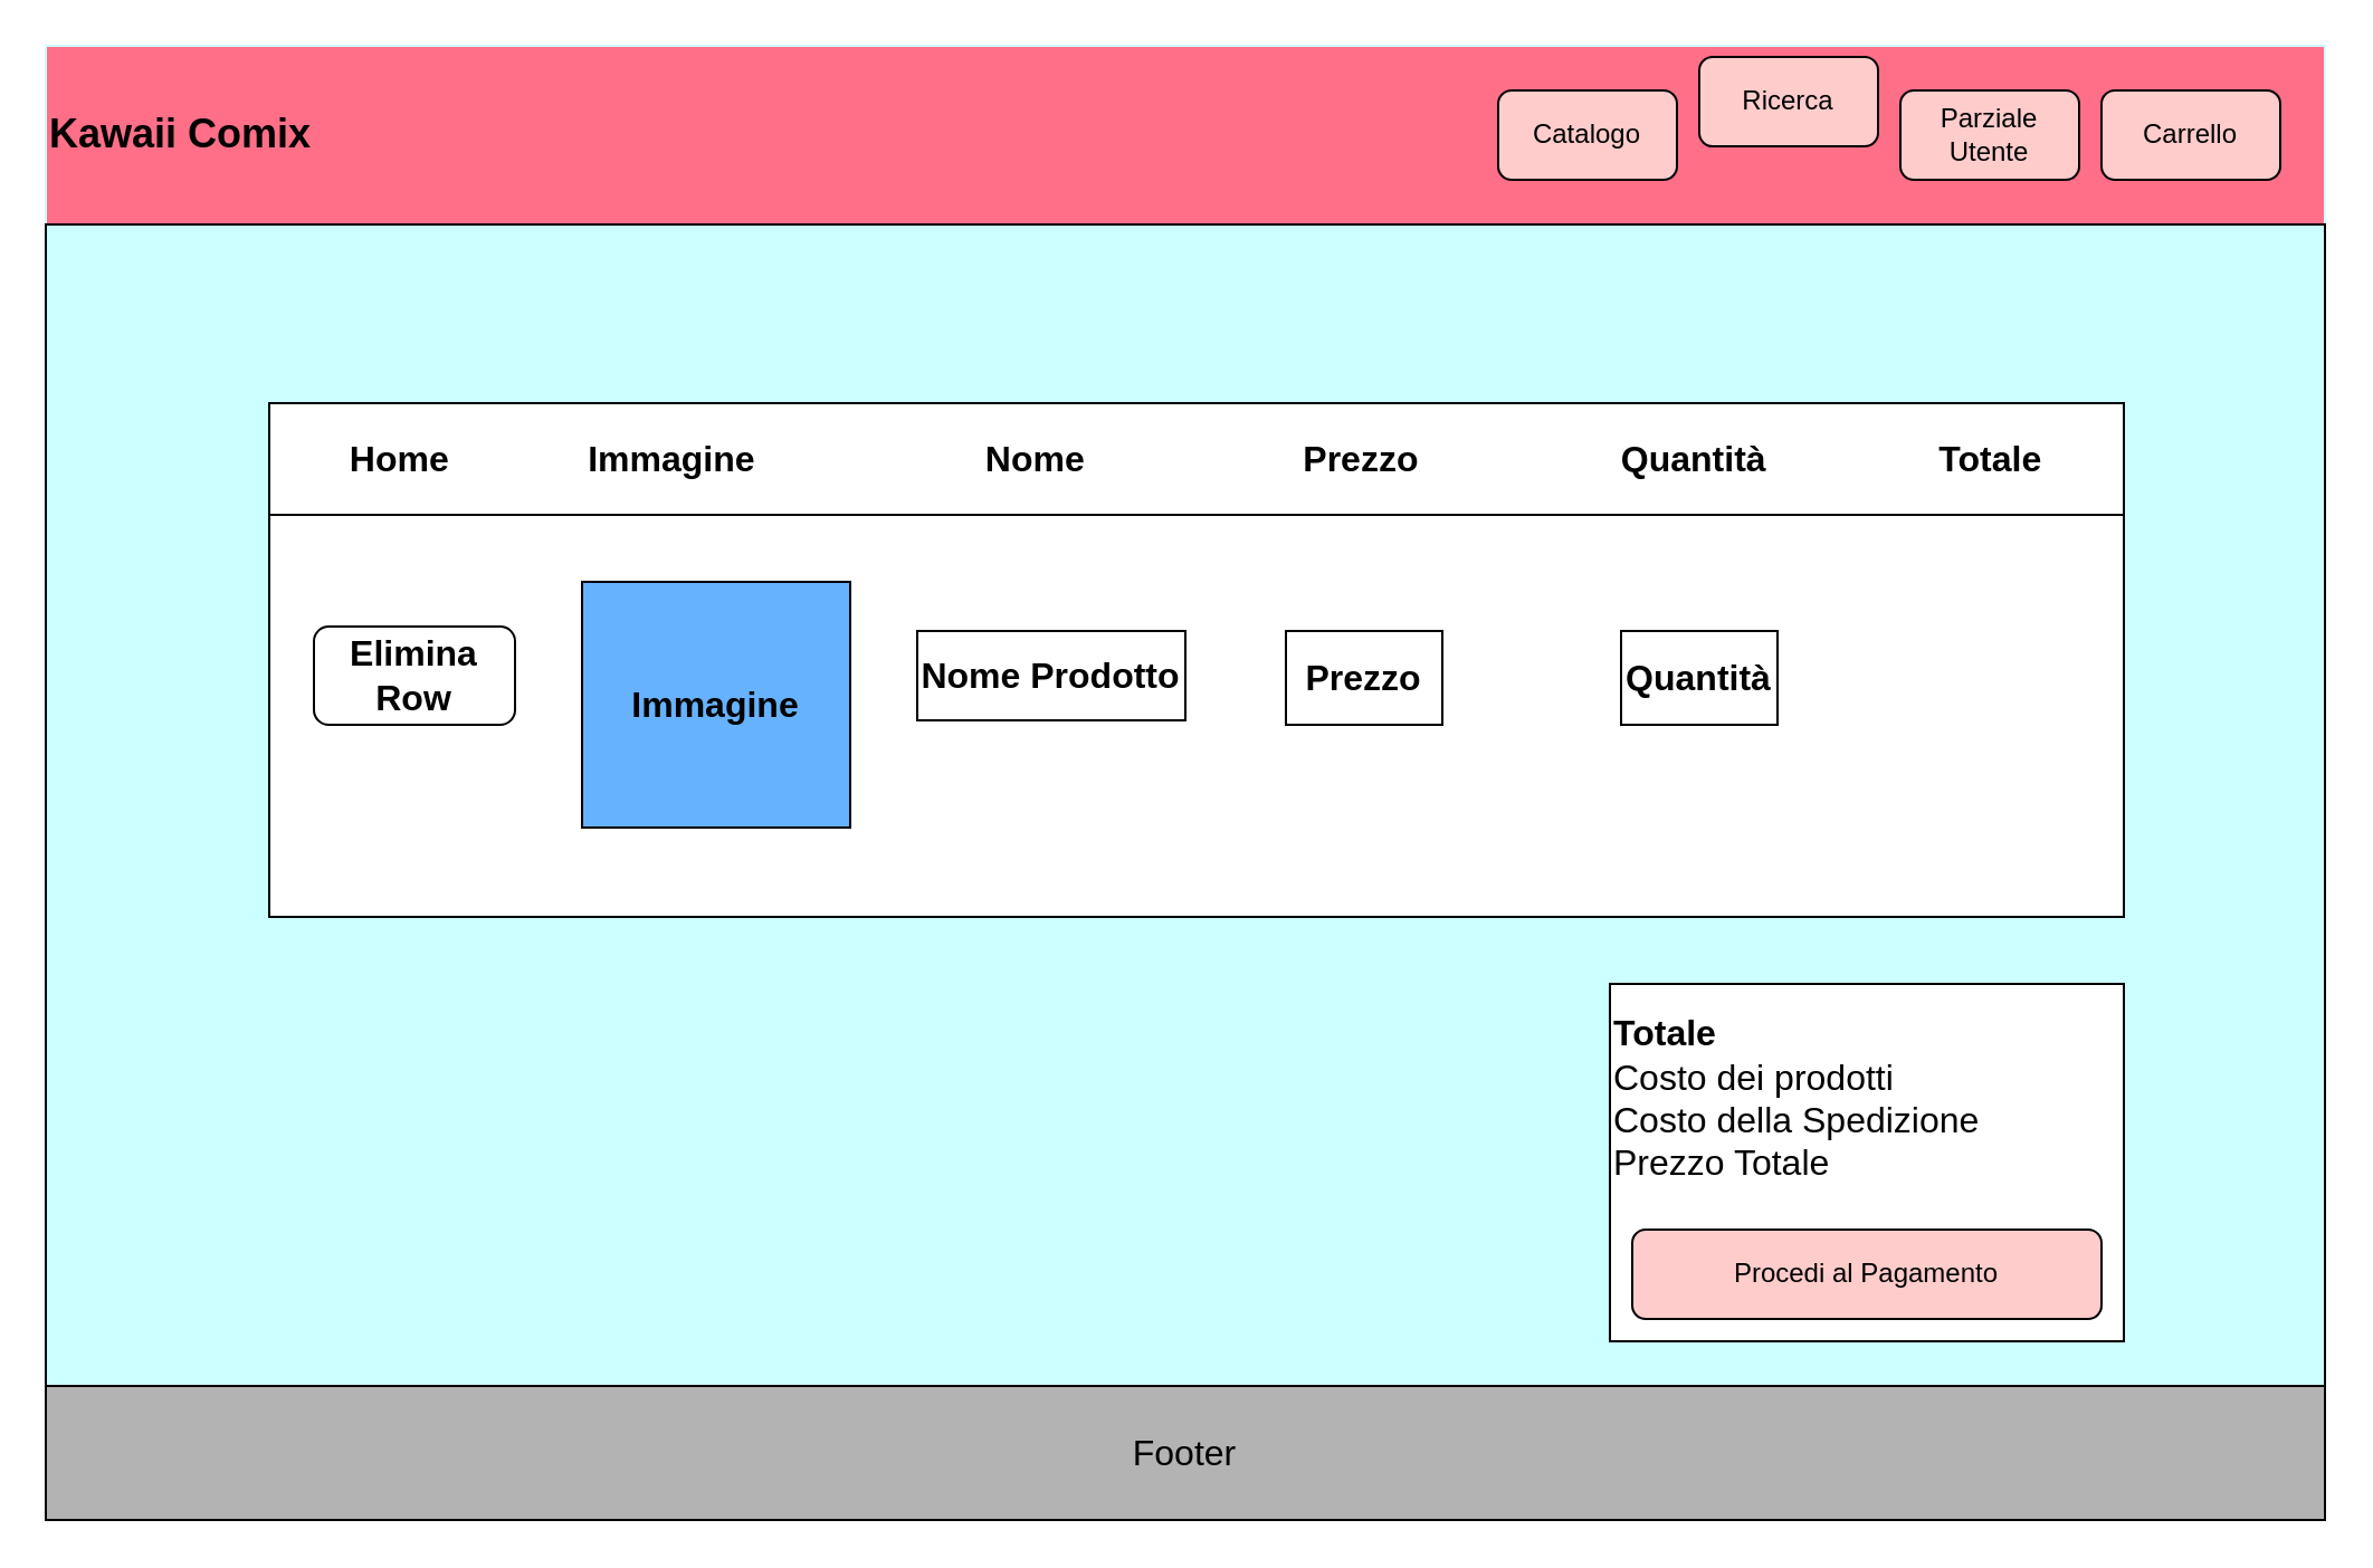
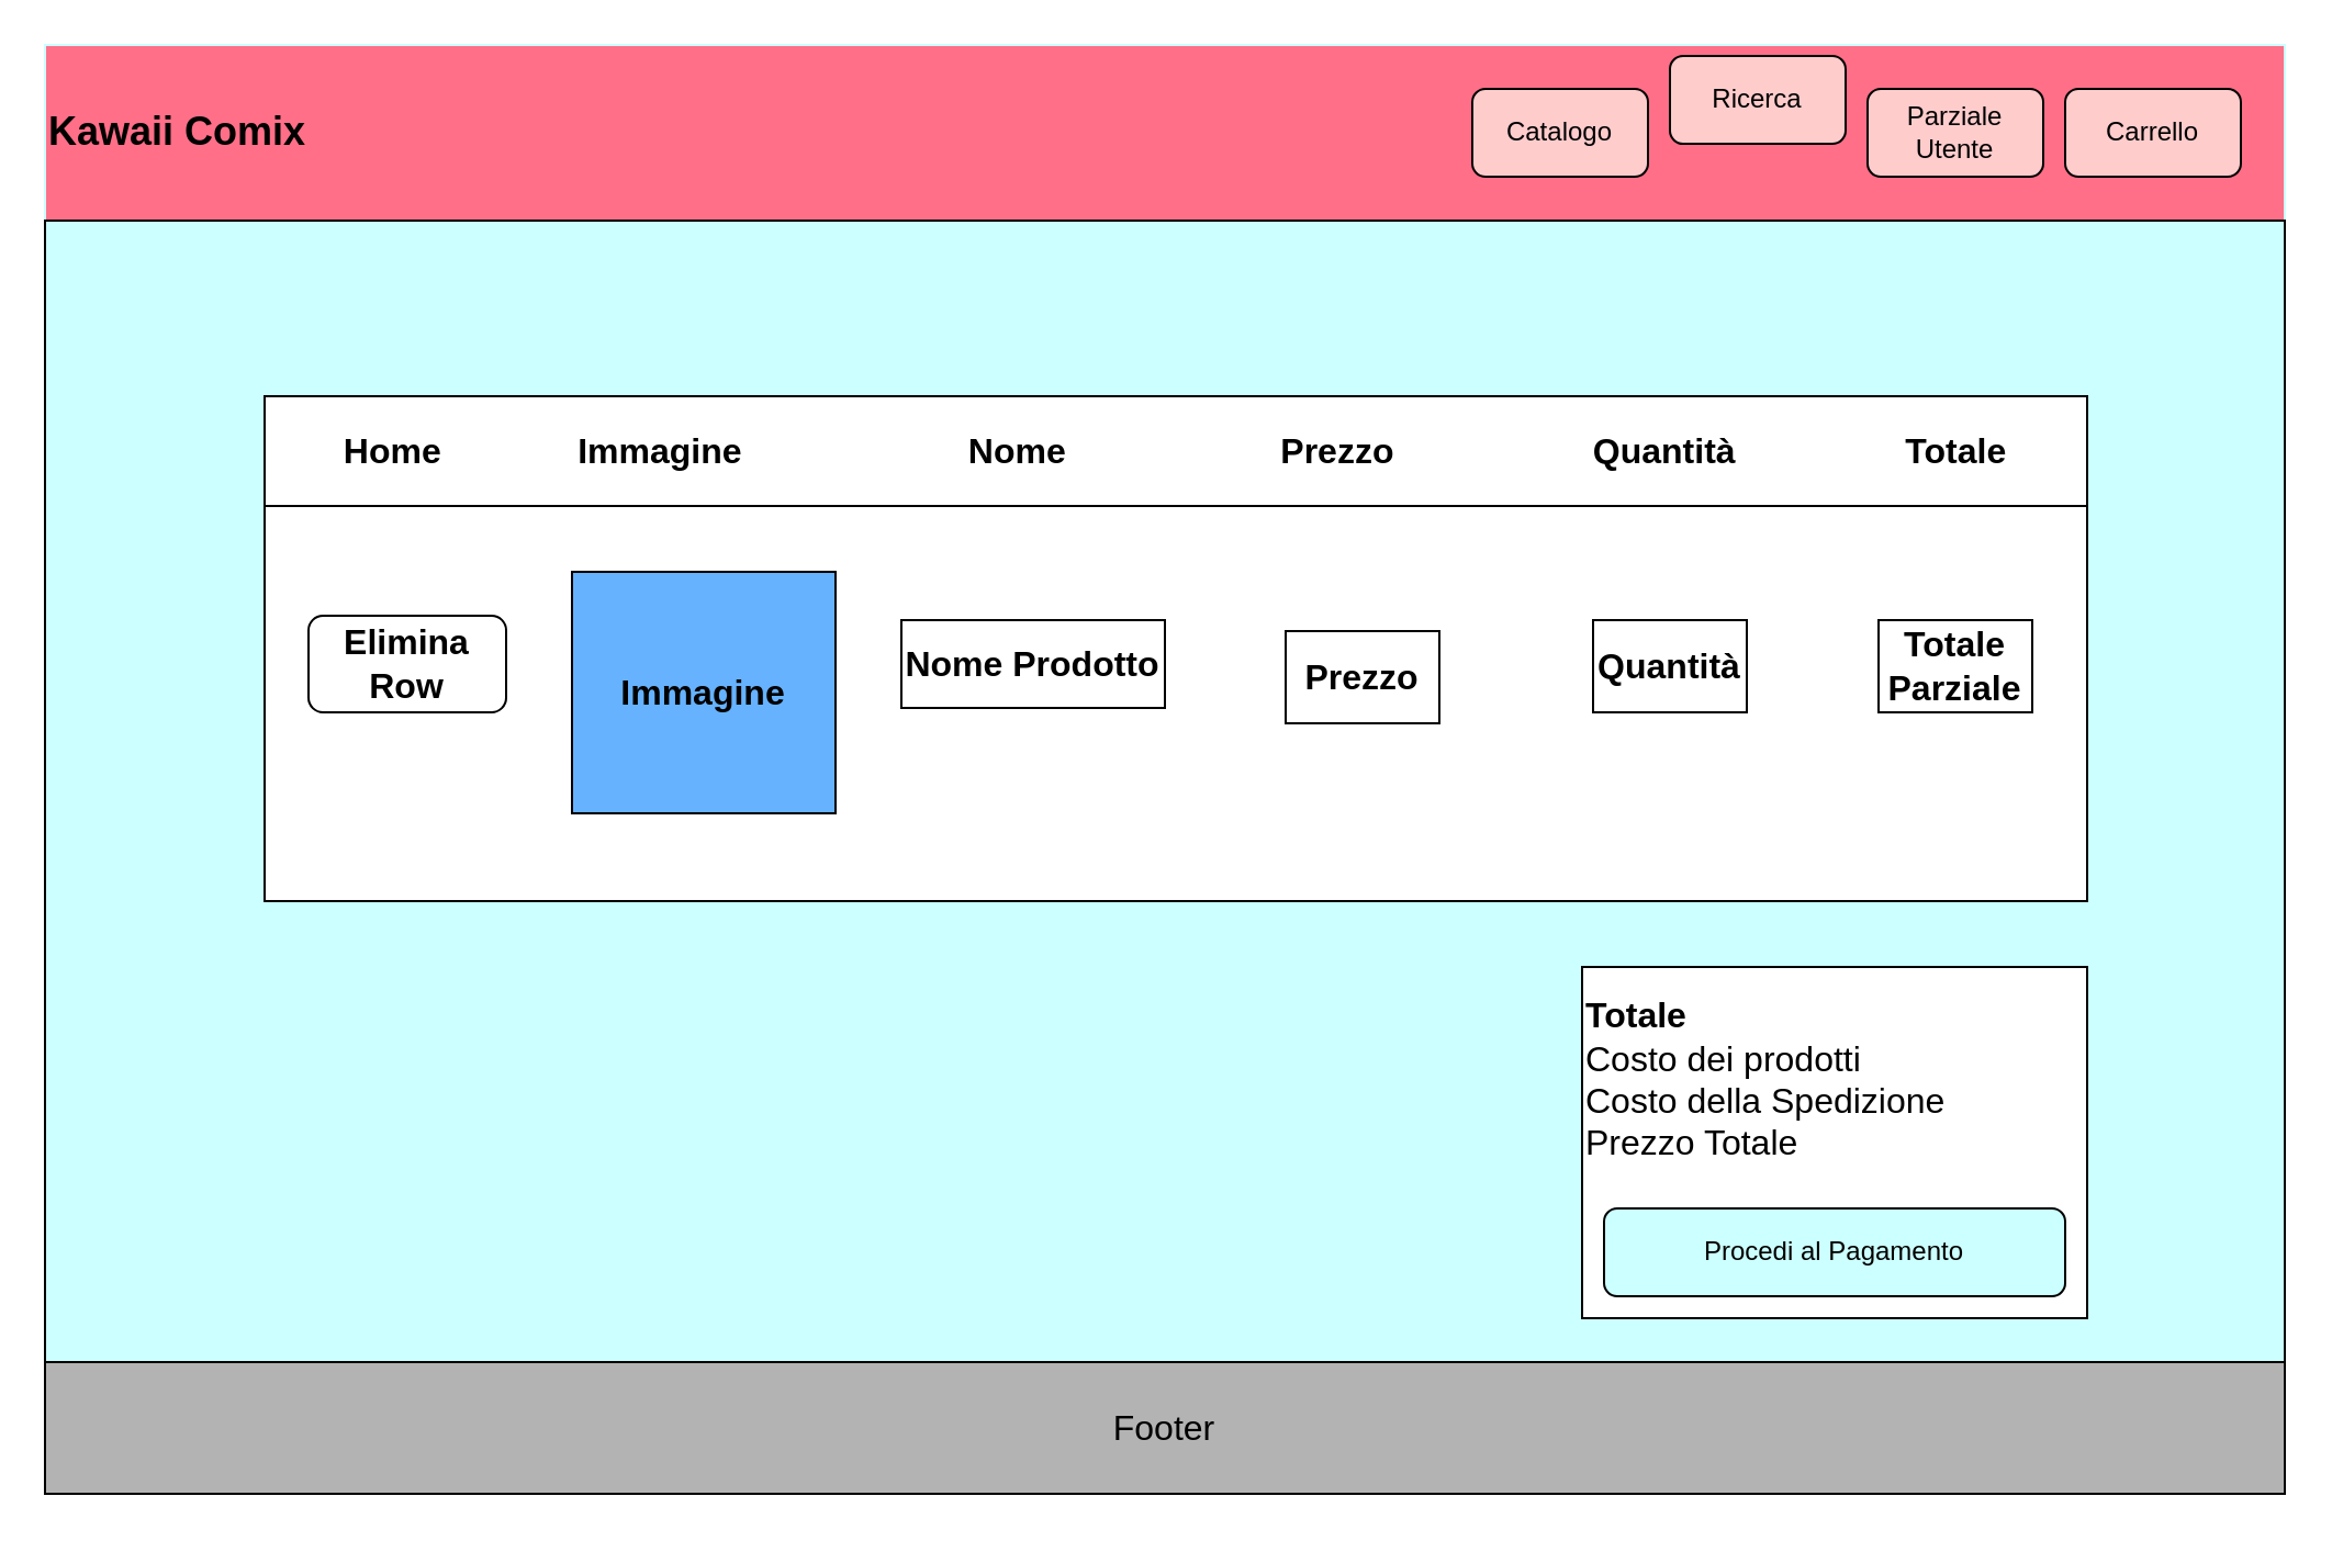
  <mxCell id="0" />
  <mxCell id="1" parent="0" />
  <mxCell id="2" value="&lt;font style=&quot;font-size: 18px;&quot;&gt;Kawaii Comix&lt;/font&gt;" style="swimlane;whiteSpace=wrap;html=1;startSize=80;fillColor=#FF6F88;align=left;strokeColor=#CCFFFF;" parent="1" vertex="1"><mxGeometry x="20" y="20" width="1020" height="644" as="geometry" /></mxCell>
  <mxCell id="3" value="" style="whiteSpace=wrap;html=1;fillColor=#CCFFFF;align=left;" parent="2" vertex="1"><mxGeometry y="80" width="1020" height="520" as="geometry" /></mxCell>
  <mxCell id="4" value="Catalogo" style="rounded=1;whiteSpace=wrap;html=1;fillColor=#FFCCCC;" parent="2" vertex="1"><mxGeometry x="650" y="20" width="80" height="40" as="geometry" /></mxCell>
  <mxCell id="5" value="Ricerca" style="rounded=1;whiteSpace=wrap;html=1;fillColor=#FFCCCC;" parent="2" vertex="1"><mxGeometry x="740" y="5" width="80" height="40" as="geometry" /></mxCell>
  <mxCell id="6" value="Parziale Utente" style="rounded=1;whiteSpace=wrap;html=1;fillColor=#FFCCCC;" parent="2" vertex="1"><mxGeometry x="830" y="20" width="80" height="40" as="geometry" /></mxCell>
  <mxCell id="7" value="Carrello" style="rounded=1;whiteSpace=wrap;html=1;fillColor=#FFCCCC;" parent="2" vertex="1"><mxGeometry x="920" y="20" width="80" height="40" as="geometry" /></mxCell>
  <mxCell id="8" value="" style="rounded=0;whiteSpace=wrap;html=1;fillColor=#FFFFFF;" parent="2" vertex="1"><mxGeometry x="100" y="160" width="830" height="230" as="geometry" /></mxCell>
  <mxCell id="9" value="&lt;font size=&quot;3&quot;&gt;&lt;b&gt;Home&lt;span style=&quot;white-space: pre;&quot;&gt;&#09;&lt;/span&gt;&lt;span style=&quot;white-space: pre;&quot;&gt;&#09;&lt;/span&gt;Immagine&lt;span style=&quot;white-space: pre;&quot;&gt;&#09;&lt;span style=&quot;white-space: pre;&quot;&gt;&#09;&lt;span style=&quot;white-space: pre;&quot;&gt;&#09;&lt;/span&gt;&lt;/span&gt;&lt;/span&gt;Nome&lt;span style=&quot;white-space: pre;&quot;&gt;&#09;&lt;span style=&quot;white-space: pre;&quot;&gt;&#09;&lt;/span&gt;&lt;span style=&quot;white-space: pre;&quot;&gt;&#09;&lt;/span&gt;&lt;/span&gt;Prezzo&lt;span style=&quot;white-space: pre;&quot;&gt;&#09;&lt;span style=&quot;white-space: pre;&quot;&gt;&#09;&lt;/span&gt;&lt;span style=&quot;white-space: pre;&quot;&gt;&#09;&lt;/span&gt;&lt;/span&gt;Quantità&lt;span style=&quot;white-space: pre;&quot;&gt;&#09;&lt;span style=&quot;white-space: pre;&quot;&gt;&#09;&lt;/span&gt;&lt;span style=&quot;white-space: pre;&quot;&gt;&#09;&lt;/span&gt;&lt;/span&gt;Totale&lt;/b&gt;&lt;/font&gt;" style="rounded=0;whiteSpace=wrap;html=1;strokeColor=#000000;fillColor=none;" parent="2" vertex="1"><mxGeometry x="100" y="160" width="830" height="50" as="geometry" /></mxCell>
  <mxCell id="10" value="&lt;font size=&quot;3&quot;&gt;&lt;b&gt;Immagine&lt;/b&gt;&lt;/font&gt;" style="rounded=0;whiteSpace=wrap;html=1;fillColor=#66B2FF;" vertex="1" parent="2"><mxGeometry x="240" y="240" width="120" height="110" as="geometry" /></mxCell>
  <mxCell id="11" value="&lt;font size=&quot;3&quot;&gt;&lt;b&gt;Nome Prodotto&lt;/b&gt;&lt;/font&gt;" style="rounded=0;whiteSpace=wrap;html=1;fillColor=none;" vertex="1" parent="2"><mxGeometry x="390" y="262" width="120" height="40" as="geometry" /></mxCell>
  <mxCell id="12" value="&lt;font size=&quot;3&quot;&gt;&lt;b&gt;Totale&lt;/b&gt;&lt;br&gt;Costo dei prodotti&lt;br&gt;Costo della Spedizione&lt;br&gt;Prezzo Totale&lt;br&gt;&lt;br&gt;&lt;br&gt;&lt;br&gt;&lt;/font&gt;" style="rounded=0;whiteSpace=wrap;html=1;fillColor=#FFFFFF;align=left;" vertex="1" parent="2"><mxGeometry x="700" y="420" width="230" height="160" as="geometry" /></mxCell>
- <mxCell id="13" value="&lt;font size=&quot;3&quot;&gt;&lt;b&gt;Prezzo&lt;/b&gt;&lt;/font&gt;" style="rounded=0;whiteSpace=wrap;html=1;fillColor=none;" vertex="1" parent="2"><mxGeometry x="555" y="262" width="70" height="42" as="geometry" /></mxCell>
+ <mxCell id="13" value="&lt;font size=&quot;3&quot;&gt;&lt;b&gt;Prezzo&lt;/b&gt;&lt;/font&gt;" style="rounded=0;whiteSpace=wrap;html=1;fillColor=none;" vertex="1" parent="2"><mxGeometry x="565" y="267" width="70" height="42" as="geometry" /></mxCell>
  <mxCell id="14" value="&lt;font size=&quot;3&quot;&gt;&lt;b&gt;Quantità&lt;/b&gt;&lt;/font&gt;" style="rounded=0;whiteSpace=wrap;html=1;fillColor=none;" vertex="1" parent="2"><mxGeometry x="705" y="262" width="70" height="42" as="geometry" /></mxCell>
  <mxCell id="15" style="edgeStyle=orthogonalEdgeStyle;rounded=0;orthogonalLoop=1;jettySize=auto;html=1;exitX=0.5;exitY=1;exitDx=0;exitDy=0;" edge="1" parent="2" source="11" target="11"><mxGeometry relative="1" as="geometry" /></mxCell>
+ <mxCell id="16" value="&lt;font size=&quot;3&quot;&gt;&lt;b&gt;Totale Parziale&lt;/b&gt;&lt;/font&gt;" style="rounded=0;whiteSpace=wrap;html=1;fillColor=none;" vertex="1" parent="2"><mxGeometry x="835" y="262" width="70" height="42" as="geometry" /></mxCell>
  <mxCell id="17" value="&lt;font size=&quot;3&quot;&gt;&lt;b&gt;Elimina Row&lt;/b&gt;&lt;/font&gt;" style="whiteSpace=wrap;html=1;fillColor=none;rounded=1;" vertex="1" parent="2"><mxGeometry x="120" y="260" width="90" height="44" as="geometry" /></mxCell>
- <mxCell id="18" value="Procedi al Pagamento" style="rounded=1;whiteSpace=wrap;html=1;fillColor=#FFCCCC;" vertex="1" parent="2"><mxGeometry x="710" y="530" width="210" height="40" as="geometry" /></mxCell>
+ <mxCell id="18" value="Procedi al Pagamento" style="rounded=1;whiteSpace=wrap;html=1;fillColor=#ccffff;" vertex="1" parent="2"><mxGeometry x="710" y="530" width="210" height="40" as="geometry" /></mxCell>
  <mxCell id="19" value="" style="endArrow=none;html=1;rounded=0;" parent="1" edge="1"><mxGeometry width="50" height="50" relative="1" as="geometry"><mxPoint x="20" y="620" as="sourcePoint" /><mxPoint x="1020" y="620" as="targetPoint" /></mxGeometry></mxCell>
  <mxCell id="20" value="&lt;font size=&quot;3&quot;&gt;Footer&lt;/font&gt;" style="whiteSpace=wrap;html=1;fillColor=#B3B3B3;" parent="1" vertex="1"><mxGeometry x="20" y="620" width="1020" height="60" as="geometry" /></mxCell>
